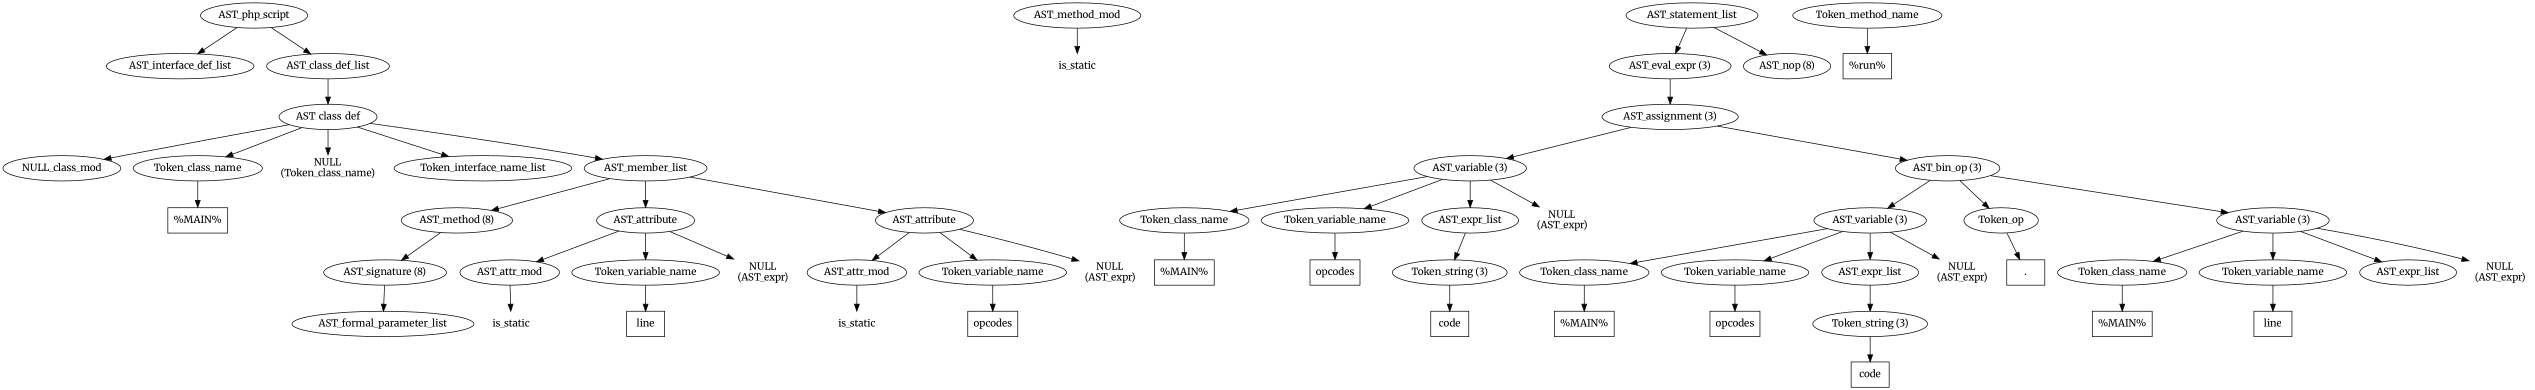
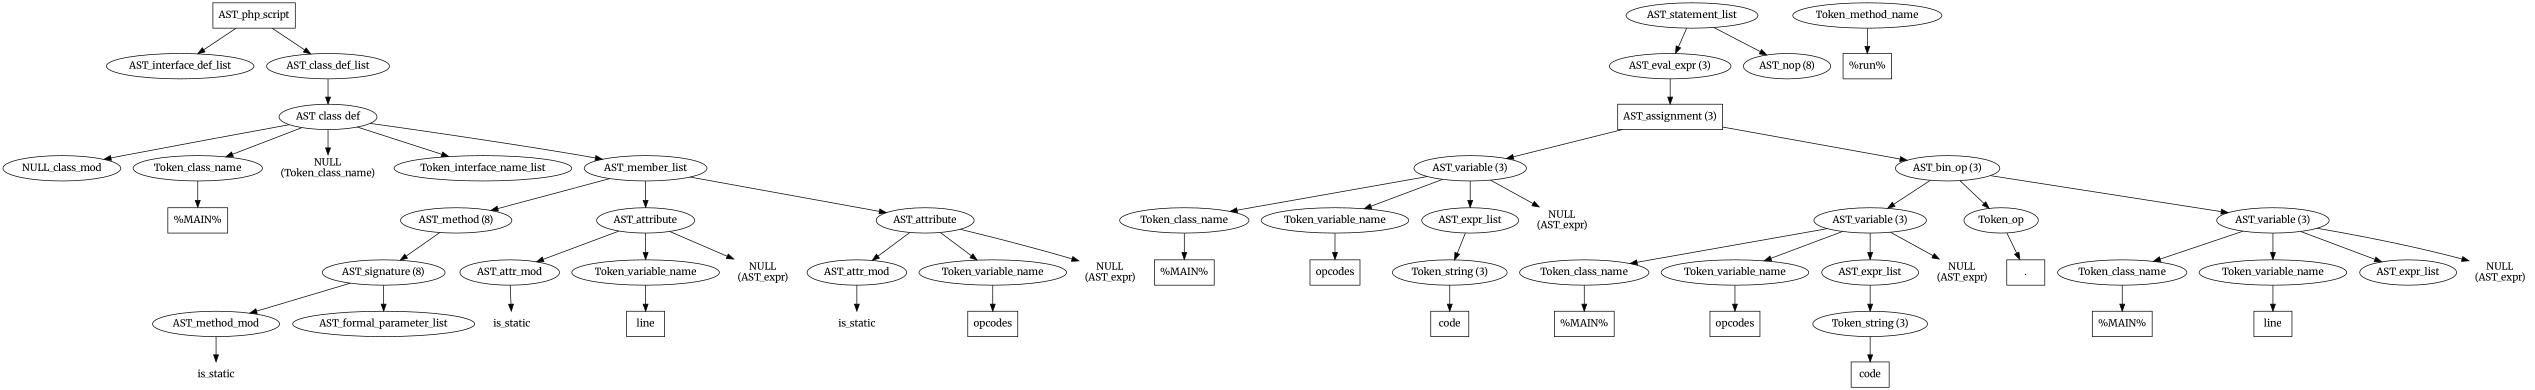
  digraph {
    fontname=Merriweather
    node [fontname=Merriweather]
    edge [fontname=Merriweather]
-   n1 [label=AST_php_script]
+   n1 [label=AST_php_script shape=box]
    n2 [label=AST_interface_def_list]
    n3 [label=AST_class_def_list]
    n4 [label=AST_class_def]
    n5 [label=NULL_class_mod]
    n6 [label=Token_class_name]
    n7 [label="NULL\n(Token_class_name)" shape=plaintext]
    n8 [label=Token_interface_name_list]
    n9 [label=AST_member_list]
    n10 [label="%MAIN%" shape=box]
    n11 [label="AST_method (8)"]
    n12 [label=AST_attribute]
    n13 [label=AST_attribute]
    n14 [label="AST_signature (8)"]
    n15 [label=AST_attr_mod]
    n16 [label=Token_variable_name]
    n17 [label="NULL\n(AST_expr)" shape=plaintext]
    n18 [label=AST_attr_mod]
    n19 [label=Token_variable_name]
    n20 [label="NULL\n(AST_expr)" shape=plaintext]
    n21 [label=AST_method_mod]
    n22 [label=AST_formal_parameter_list]
    n23 [label=AST_statement_list]
    n24 [label="AST_eval_expr (3)"]
    n25 [label="AST_nop (8)"]
    n26 [label=is_static shape=plaintext]
    n27 [label=Token_method_name]
    n28 [label="%run%" shape=box]
-   n29 [label="AST_assignment (3)"]
+   n29 [label="AST_assignment (3)" shape=box]
    n30 [label="AST_variable (3)"]
    n31 [label="AST_bin_op (3)"]
    n32 [label=Token_class_name]
    n33 [label=Token_variable_name]
    n34 [label=AST_expr_list]
    n35 [label="NULL\n(AST_expr)" shape=plaintext]
    n36 [label="AST_variable (3)"]
    n37 [label=Token_op]
    n38 [label="AST_variable (3)"]
    n39 [label="%MAIN%" shape=box]
    n40 [label=opcodes shape=box]
    n41 [label="Token_string (3)"]
    n42 [label=code shape=box]
    n43 [label=Token_class_name]
    n44 [label=Token_variable_name]
    n45 [label=AST_expr_list]
    n46 [label="NULL\n(AST_expr)" shape=plaintext]
    n47 [label="." shape=box]
    n48 [label=Token_class_name]
    n49 [label=Token_variable_name]
    n50 [label=AST_expr_list]
    n51 [label="NULL\n(AST_expr)" shape=plaintext]
    n52 [label="%MAIN%" shape=box]
    n53 [label=opcodes shape=box]
    n54 [label="Token_string (3)"]
    n55 [label=code shape=box]
    n56 [label="%MAIN%" shape=box]
    n57 [label=line shape=box]
    n58 [label=is_static shape=plaintext]
    n59 [label=line shape=box]
    n60 [label=is_static shape=plaintext]
    n61 [label=opcodes shape=box]
    n1 -> n2
    n1 -> n3
    n3 -> n4
    n4 -> n5
    n4 -> n6
    n4 -> n7
    n4 -> n8
    n4 -> n9
    n6 -> n10
    n9 -> n11
    n9 -> n12
    n9 -> n13
    n11 -> n14
    n12 -> n15
    n12 -> n16
    n12 -> n17
    n13 -> n18
    n13 -> n19
    n13 -> n20
+   n14 -> n21
    n14 -> n22
    n15 -> n58
    n16 -> n59
    n18 -> n60
    n19 -> n61
    n21 -> n26
    n23 -> n24
    n23 -> n25
    n24 -> n29
    n27 -> n28
    n29 -> n30
    n29 -> n31
    n30 -> n32
    n30 -> n33
    n30 -> n34
    n30 -> n35
    n31 -> n36
    n31 -> n37
    n31 -> n38
    n32 -> n39
    n33 -> n40
    n34 -> n41
    n36 -> n43
    n36 -> n44
    n36 -> n45
    n36 -> n46
    n37 -> n47
    n38 -> n48
    n38 -> n49
    n38 -> n50
    n38 -> n51
    n41 -> n42
    n43 -> n52
    n44 -> n53
    n45 -> n54
    n48 -> n56
    n49 -> n57
    n54 -> n55
  }
